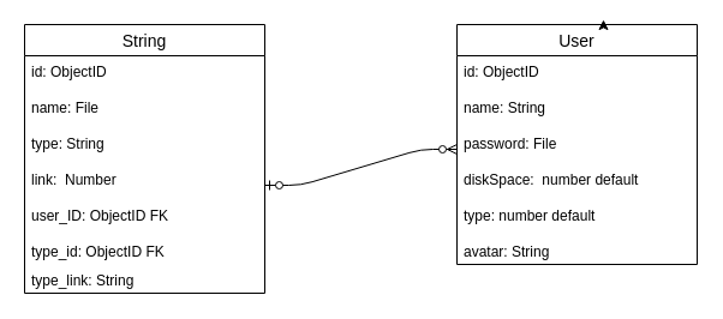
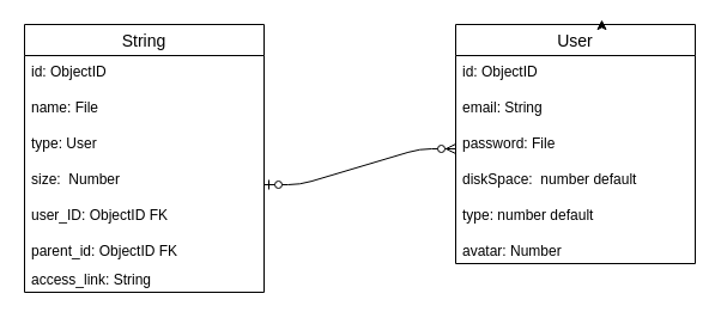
  <mxCell id="0" />
  <mxCell id="1" parent="0" />
  <mxCell id="2" value="User" style="swimlane;fontStyle=0;childLayout=stackLayout;horizontal=1;startSize=26;horizontalStack=0;resizeParent=1;resizeParentMax=0;resizeLast=0;collapsible=1;marginBottom=0;align=center;fontSize=14;" vertex="1" parent="1"><mxGeometry x="380" y="20" width="200" height="200" as="geometry" /></mxCell>
  <mxCell id="3" value="id: ObjectID" style="text;strokeColor=none;fillColor=none;spacingLeft=4;spacingRight=4;overflow=hidden;rotatable=0;points=[[0,0.5],[1,0.5]];portConstraint=eastwest;fontSize=12;" vertex="1" parent="2"><mxGeometry y="26" width="200" height="30" as="geometry" /></mxCell>
- <mxCell id="4" value="name: String" style="text;strokeColor=none;fillColor=none;spacingLeft=4;spacingRight=4;overflow=hidden;rotatable=0;points=[[0,0.5],[1,0.5]];portConstraint=eastwest;fontSize=12;" vertex="1" parent="2"><mxGeometry y="56" width="200" height="30" as="geometry" /></mxCell>
+ <mxCell id="4" value="email: String" style="text;strokeColor=none;fillColor=none;spacingLeft=4;spacingRight=4;overflow=hidden;rotatable=0;points=[[0,0.5],[1,0.5]];portConstraint=eastwest;fontSize=12;" vertex="1" parent="2"><mxGeometry y="56" width="200" height="30" as="geometry" /></mxCell>
  <mxCell id="5" value="password: File" style="text;strokeColor=none;fillColor=none;spacingLeft=4;spacingRight=4;overflow=hidden;rotatable=0;points=[[0,0.5],[1,0.5]];portConstraint=eastwest;fontSize=12;" vertex="1" parent="2"><mxGeometry y="86" width="200" height="30" as="geometry" /></mxCell>
  <mxCell id="6" value="diskSpace:  number default " style="text;strokeColor=none;fillColor=none;spacingLeft=4;spacingRight=4;overflow=hidden;rotatable=0;points=[[0,0.5],[1,0.5]];portConstraint=eastwest;fontSize=12;" vertex="1" parent="2"><mxGeometry y="116" width="200" height="30" as="geometry" /></mxCell>
  <mxCell id="7" value="type: number default" style="text;strokeColor=none;fillColor=none;spacingLeft=4;spacingRight=4;overflow=hidden;rotatable=0;points=[[0,0.5],[1,0.5]];portConstraint=eastwest;fontSize=12;" vertex="1" parent="2"><mxGeometry y="146" width="200" height="30" as="geometry" /></mxCell>
- <mxCell id="8" value="avatar: String" style="text;strokeColor=none;fillColor=none;spacingLeft=4;spacingRight=4;overflow=hidden;rotatable=0;points=[[0,0.5],[1,0.5]];portConstraint=eastwest;fontSize=12;" vertex="1" parent="2"><mxGeometry y="176" width="200" height="24" as="geometry" /></mxCell>
+ <mxCell id="8" value="avatar: Number" style="text;strokeColor=none;fillColor=none;spacingLeft=4;spacingRight=4;overflow=hidden;rotatable=0;points=[[0,0.5],[1,0.5]];portConstraint=eastwest;fontSize=12;" vertex="1" parent="2"><mxGeometry y="176" width="200" height="24" as="geometry" /></mxCell>
  <mxCell id="9" value="String" style="swimlane;fontStyle=0;childLayout=stackLayout;horizontal=1;startSize=26;horizontalStack=0;resizeParent=1;resizeParentMax=0;resizeLast=0;collapsible=1;marginBottom=0;align=center;fontSize=14;" vertex="1" parent="1"><mxGeometry x="20" y="20" width="200" height="224" as="geometry" /></mxCell>
  <mxCell id="10" value="id: ObjectID" style="text;strokeColor=none;fillColor=none;spacingLeft=4;spacingRight=4;overflow=hidden;rotatable=0;points=[[0,0.5],[1,0.5]];portConstraint=eastwest;fontSize=12;" vertex="1" parent="9"><mxGeometry y="26" width="200" height="30" as="geometry" /></mxCell>
  <mxCell id="11" value="name: File" style="text;strokeColor=none;fillColor=none;spacingLeft=4;spacingRight=4;overflow=hidden;rotatable=0;points=[[0,0.5],[1,0.5]];portConstraint=eastwest;fontSize=12;" vertex="1" parent="9"><mxGeometry y="56" width="200" height="30" as="geometry" /></mxCell>
- <mxCell id="12" value="type: String" style="text;strokeColor=none;fillColor=none;spacingLeft=4;spacingRight=4;overflow=hidden;rotatable=0;points=[[0,0.5],[1,0.5]];portConstraint=eastwest;fontSize=12;" vertex="1" parent="9"><mxGeometry y="86" width="200" height="30" as="geometry" /></mxCell>
- <mxCell id="13" value="link:  Number  " style="text;strokeColor=none;fillColor=none;spacingLeft=4;spacingRight=4;overflow=hidden;rotatable=0;points=[[0,0.5],[1,0.5]];portConstraint=eastwest;fontSize=12;" vertex="1" parent="9"><mxGeometry y="116" width="200" height="30" as="geometry" /></mxCell>
+ <mxCell id="12" value="type: User" style="text;strokeColor=none;fillColor=none;spacingLeft=4;spacingRight=4;overflow=hidden;rotatable=0;points=[[0,0.5],[1,0.5]];portConstraint=eastwest;fontSize=12;" vertex="1" parent="9"><mxGeometry y="86" width="200" height="30" as="geometry" /></mxCell>
+ <mxCell id="13" value="size:  Number  " style="text;strokeColor=none;fillColor=none;spacingLeft=4;spacingRight=4;overflow=hidden;rotatable=0;points=[[0,0.5],[1,0.5]];portConstraint=eastwest;fontSize=12;" vertex="1" parent="9"><mxGeometry y="116" width="200" height="30" as="geometry" /></mxCell>
  <mxCell id="14" value="user_ID: ObjectID FK" style="text;strokeColor=none;fillColor=none;spacingLeft=4;spacingRight=4;overflow=hidden;rotatable=0;points=[[0,0.5],[1,0.5]];portConstraint=eastwest;fontSize=12;" vertex="1" parent="9"><mxGeometry y="146" width="200" height="30" as="geometry" /></mxCell>
- <mxCell id="15" value="type_id: ObjectID FK" style="text;strokeColor=none;fillColor=none;spacingLeft=4;spacingRight=4;overflow=hidden;rotatable=0;points=[[0,0.5],[1,0.5]];portConstraint=eastwest;fontSize=12;" vertex="1" parent="9"><mxGeometry y="176" width="200" height="24" as="geometry" /></mxCell>
- <mxCell id="16" value="type_link: String" style="text;strokeColor=none;fillColor=none;spacingLeft=4;spacingRight=4;overflow=hidden;rotatable=0;points=[[0,0.5],[1,0.5]];portConstraint=eastwest;fontSize=12;" vertex="1" parent="9"><mxGeometry y="200" width="200" height="24" as="geometry" /></mxCell>
+ <mxCell id="15" value="parent_id: ObjectID FK" style="text;strokeColor=none;fillColor=none;spacingLeft=4;spacingRight=4;overflow=hidden;rotatable=0;points=[[0,0.5],[1,0.5]];portConstraint=eastwest;fontSize=12;" vertex="1" parent="9"><mxGeometry y="176" width="200" height="24" as="geometry" /></mxCell>
+ <mxCell id="16" value="access_link: String" style="text;strokeColor=none;fillColor=none;spacingLeft=4;spacingRight=4;overflow=hidden;rotatable=0;points=[[0,0.5],[1,0.5]];portConstraint=eastwest;fontSize=12;" vertex="1" parent="9"><mxGeometry y="200" width="200" height="24" as="geometry" /></mxCell>
  <mxCell id="17" value="" style="edgeStyle=entityRelationEdgeStyle;fontSize=12;html=1;endArrow=ERzeroToMany;startArrow=ERzeroToOne;" edge="1" parent="1"><mxGeometry width="100" height="100" relative="1" as="geometry"><mxPoint x="220" y="154" as="sourcePoint" /><mxPoint x="380" y="124" as="targetPoint" /></mxGeometry></mxCell>
  <mxCell id="18" style="edgeStyle=orthogonalEdgeStyle;rounded=0;orthogonalLoop=1;jettySize=auto;html=1;exitX=0.75;exitY=0;exitDx=0;exitDy=0;entryX=0.61;entryY=-0.02;entryDx=0;entryDy=0;entryPerimeter=0;" edge="1" parent="1" source="2" target="2"><mxGeometry relative="1" as="geometry" /></mxCell>
